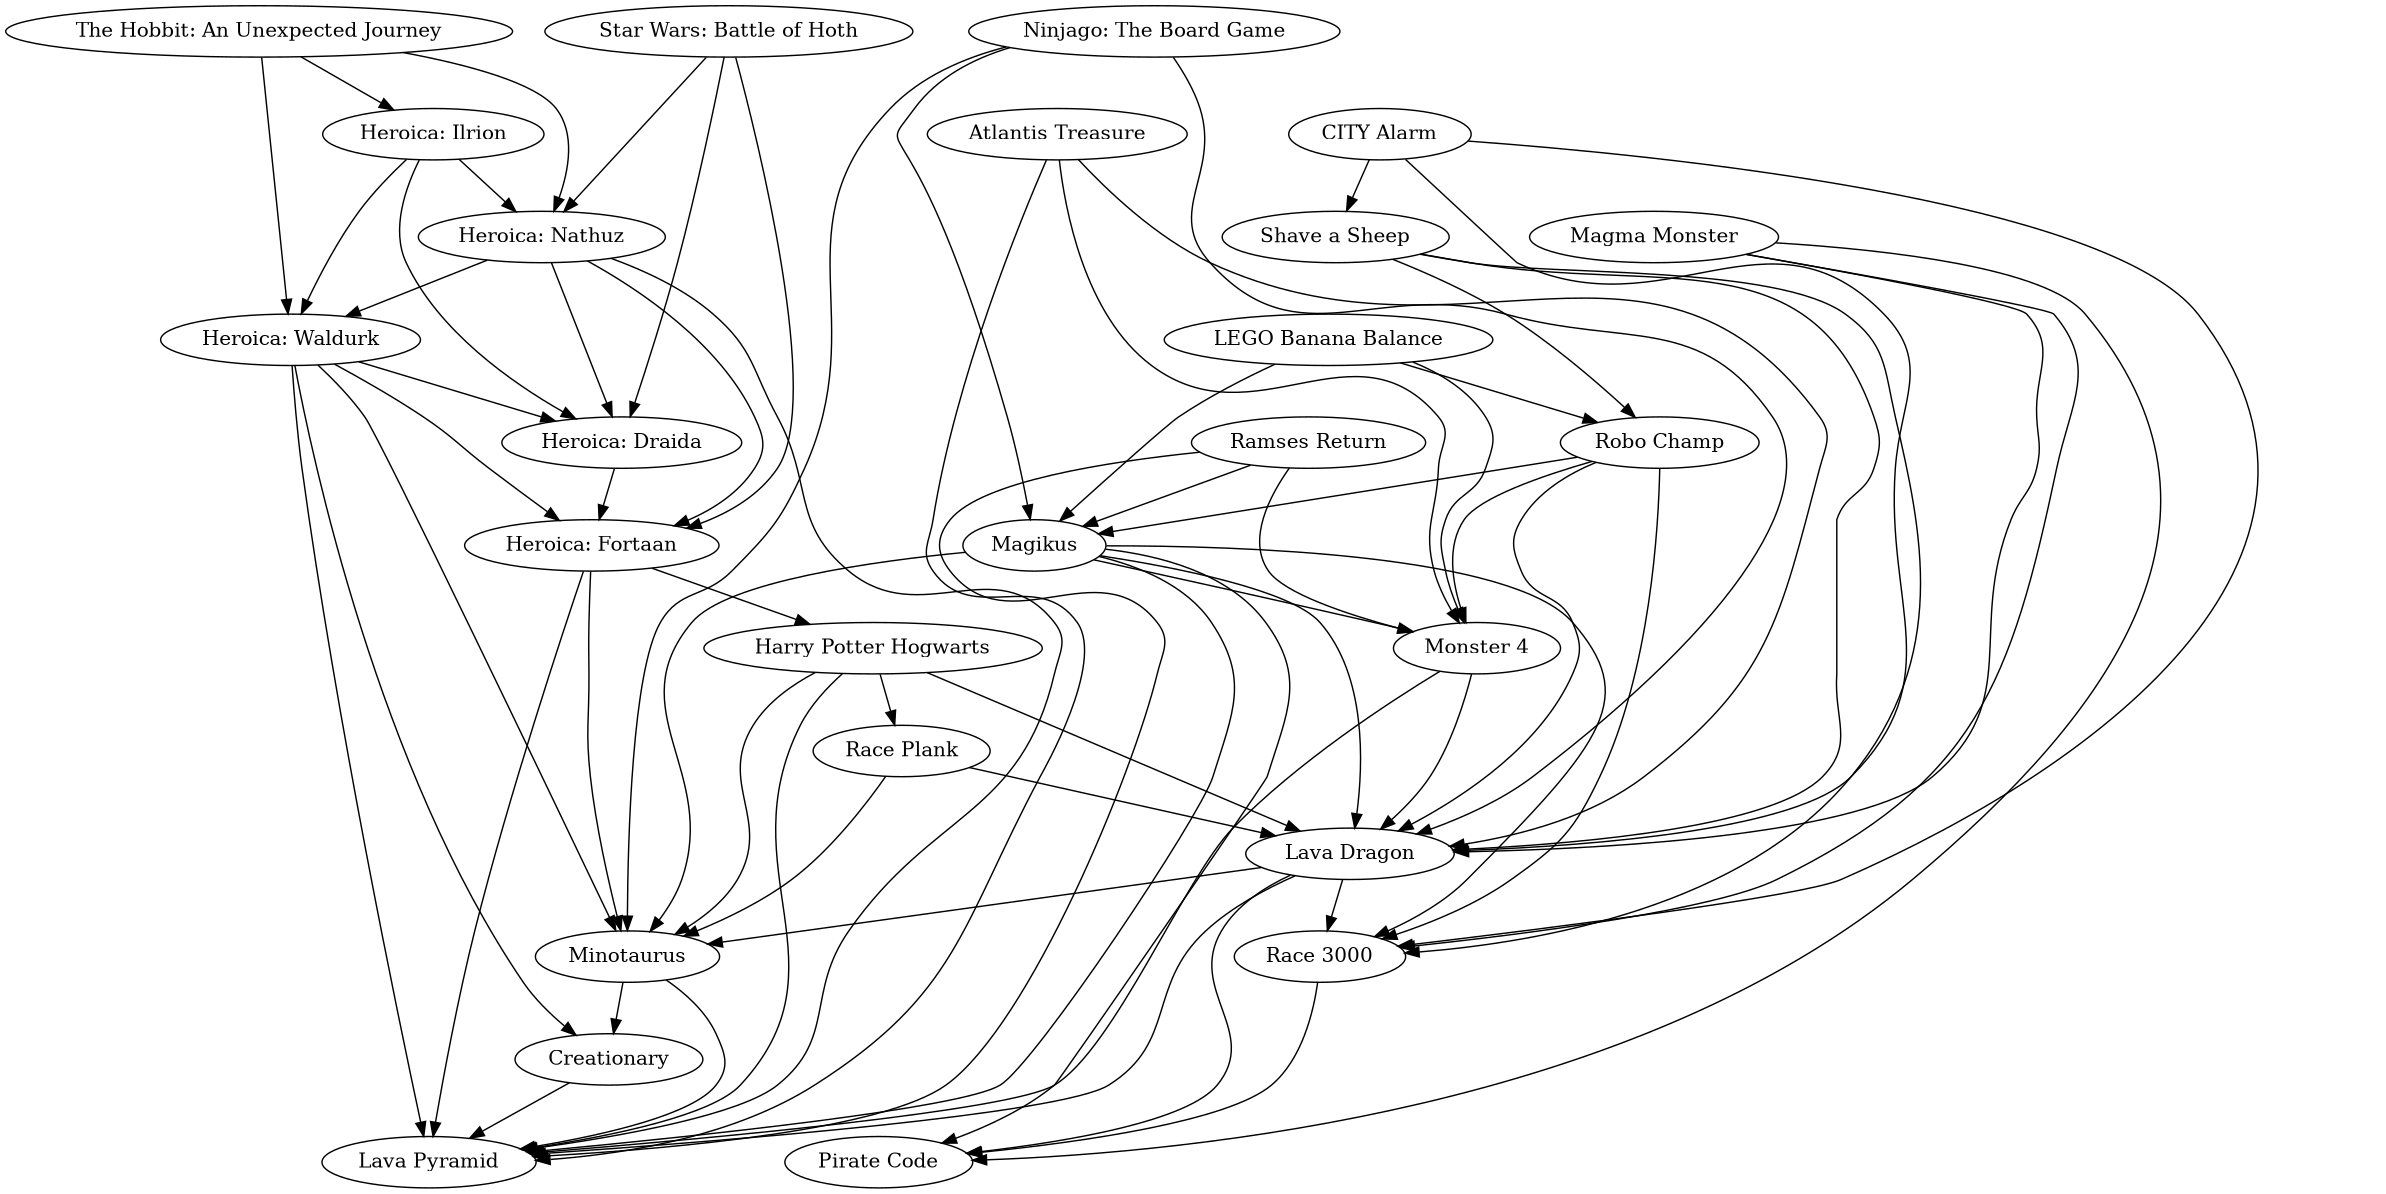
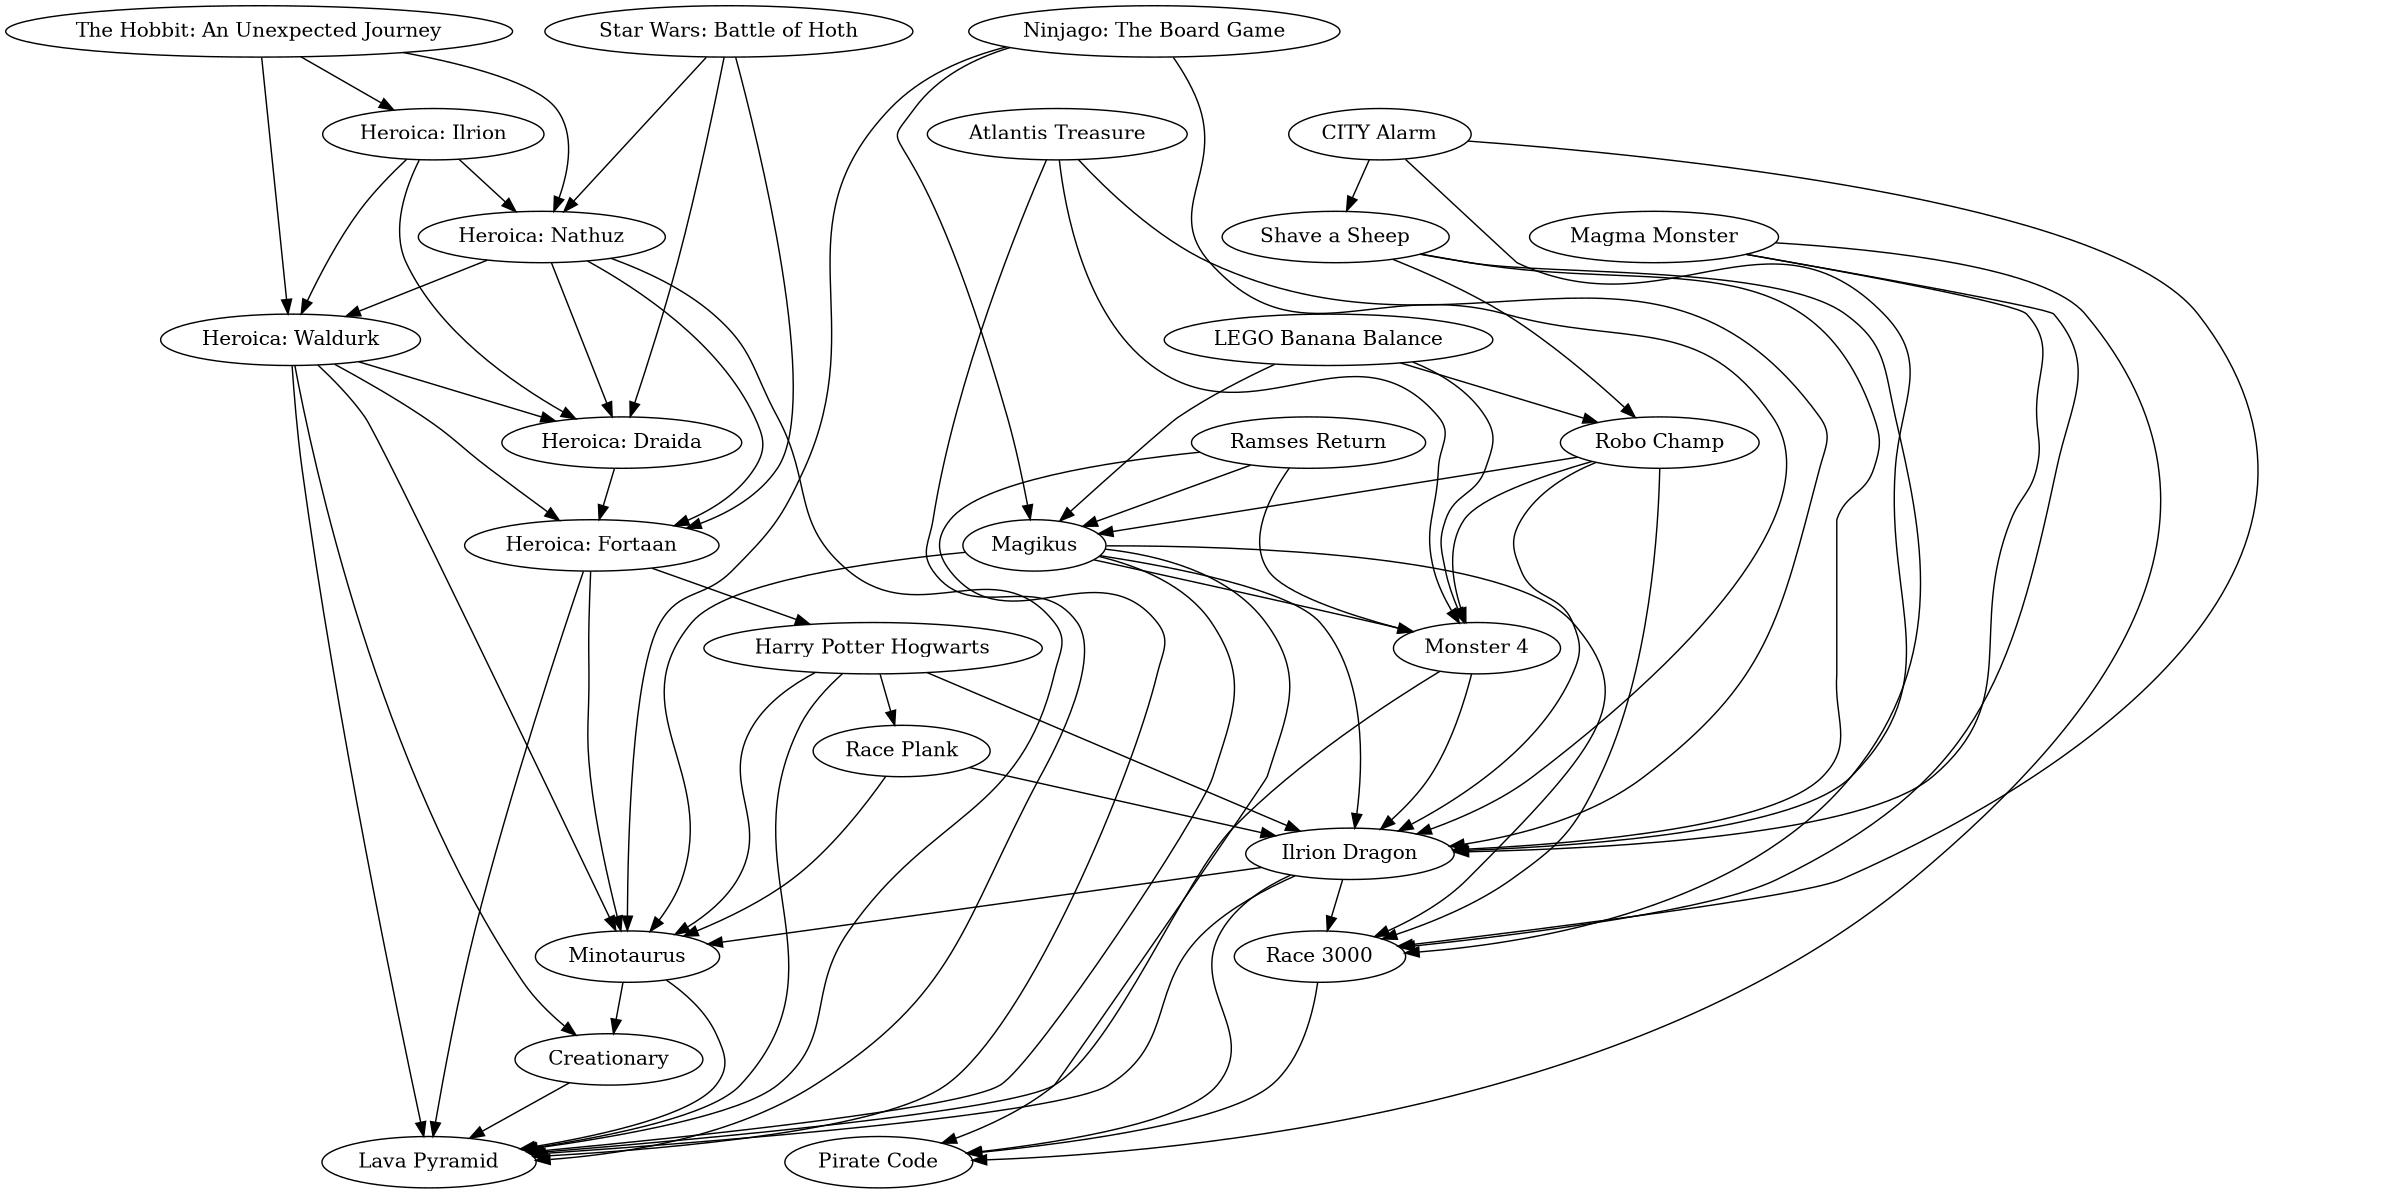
  digraph {
    node [complexity=1.3333 max_players=4 max_players_best=4 max_players_rec=4 max_time=15 min_players=2 min_players_best=4 min_players_rec=2 min_time=15 year=2009]
    n1 [bayes_rating=5.67582 complexity=1.3506 l="8.280757714463684,-17.712783618347732" label=Creationary max_players=8 max_players_best=6 max_players_rec=8 max_time=60 min_players=3 min_players_rec=3 min_time=30 rating=5.90994]
    n2 [bayes_rating=5.37786 complexity=1.2195 l="8.175888692453603,-17.914361203149" label="Lava Pyramid" max_time=20 min_time=20 rating=4.97332]
    n3 [bayes_rating=5.51582 complexity=1.1714 l="8.339252643494511,-17.865694871857308" label=Minotaurus max_time=25 min_time=25 rating=5.62042]
-   n4 [bayes_rating=5.45586 complexity=1.1515 l="8.56955492261708,-17.99822733385031" label="Lava Dragon" max_time=25 rating=5.10533]
+   n4 [bayes_rating=5.45586 complexity=1.1515 l="8.56955492261708,-17.99822733385031" label="Ilrion Dragon" max_time=25 rating=5.10533]
    n5 [bayes_rating=5.47295 l="8.54349084629205,-18.17421680317545" label="Pirate Code" rating=5.1589]
    n6 [bayes_rating=5.42781 complexity=1.1176 l="8.726295864499585,-18.099101629646615" label="Race 3000" max_time=20 min_players_rec=3 min_time=20 rating=4.72346]
    n7 [bayes_rating=5.47362 complexity=1.0909 l="8.36700267086454,-17.99635781514898" label="Monster 4" rating=5.18858]
    n8 [bayes_rating=5.4259 complexity=1.0 l="8.414794026836447,-18.072544313831116" label=Magikus max_time=10 min_players_rec=3 min_time=10 rating=4.69561]
    n9 [bayes_rating=5.59116 complexity=1.48 l="8.416988767880419,-17.786682252707337" label="Harry Potter Hogwarts" max_time=20 min_time=20 rating=5.99878 year=2010]
    n10 [bayes_rating=5.49492 complexity=1.0769 l="8.659244101739304,-17.812538933425017" label="Race Plank" max_time=20 min_players_rec=3 min_time=20 rating=5.49639 year=2010]
    n11 [bayes_rating=5.49848 complexity=1.5556 l="8.215108650175118,-18.063906893246905" label="Atlantis Treasure" max_time=10 min_players_best=2 min_players_rec=3 min_time=10 rating=5.5094 year=2010]
    n12 [bayes_rating=5.48342 complexity=1.0 l="8.031925411663554,-18.04311567381428" label="Ramses Return" max_time=10 min_time=10 rating=5.3182 year=2011]
    n13 [bayes_rating=5.60966 complexity=1.4118 l="8.072273111732237,-17.759661882064286" label="Heroica: Fortaan" max_players_best=2 max_players_rec=5 max_time=20 min_players_best=2 min_time=20 rating=5.95652 year=2011]
    n14 [bayes_rating=5.58604 complexity=1.3103 l="7.99462537529263,-17.79255651194399" label="Heroica: Waldurk" max_players=3 max_players_best=3 min_players_best=3 rating=5.96787 year=2011]
    n15 [bayes_rating=5.55377 complexity=1.4643 l="7.956502583398128,-17.734986283252866" label="Heroica: Draida" max_players=2 max_players_best=2 max_players_rec=2 max_time=10 min_players_best=2 min_time=5 rating=5.88675 year=2011]
    n16 [bayes_rating=5.5753 complexity=1.5 l="7.9081241136672995,-17.784825361378477" label="Heroica: Nathuz" max_players=3 max_players_best=2 min_players_best=2 rating=5.97876 year=2011]
    n17 [bayes_rating=5.47828 complexity=1.2667 l="8.587471141925676,-17.87901426918115" label="Ninjago: The Board Game" max_time=25 min_players_best=2 rating=5.28472 year=2011]
    n18 [bayes_rating=5.42337 complexity=1.0833 l="8.583415931506014,-18.09570658150485" label="Robo Champ" max_players=3 max_players_best=3 max_players_rec=3 max_time=10 min_players_best=3 min_time=10 rating=4.57932]
    n19 [bayes_rating=5.48669 complexity=1.0333 l="8.906185714375026,-18.108069466948333" label="Shave a Sheep" min_time=10 rating=5.49392 year=2010]
    n20 [bayes_rating=5.49121 complexity=1.1667 l="8.752200622186058,-18.205609838230014" label="Magma Monster" max_time=20 min_players_best=3 min_time=10 rating=5.32451 year=2010]
    n21 [bayes_rating=5.51231 complexity=1.25 l="8.908476281182978,-17.99886541543513" label="CITY Alarm" min_players_best=2 rating=5.81161 year=2012]
    n22 [bayes_rating=5.45761 complexity=1.125 l="8.706377831036226,-17.9571816837956" label="LEGO Banana Balance" max_time=5 min_players_best=2 min_time=5 rating=4.63684 year=2011]
    n23 [bayes_rating=5.55781 complexity=1.15 l="7.701416771669441,-17.666160816831" label="Star Wars: Battle of Hoth" max_players_best=2 max_players_rec=2 min_players_best=2 rating=6.01409 year=2012]
    n24 [bayes_rating=5.5779 complexity=1.5 l="7.848516584408552,-17.743817707892592" label="Heroica: Ilrion" max_players=3 max_players_best=2 max_time=20 min_players_best=2 min_time=20 rating=6.35591 year=2012]
    n25 [bayes_rating=5.49254 l="7.8907047883228385,-17.621419055818798" label="The Hobbit: An Unexpected Journey" min_players_best=2 rating=5.51635 year=2012]
    n1 -> n2 [weight=0.155767285342254]
    n3 -> n1 [weight=0.142282515598212]
    n3 -> n2 [weight=0.240328890771481]
    n4 -> n2 [weight=0.170910412275922]
    n4 -> n3 [weight=0.213012680556119]
    n4 -> n5 [weight=0.192276069677901]
    n4 -> n6 [weight=0.248620036189328]
    n6 -> n5 [weight=0.239791641153723]
    n7 -> n2 [weight=0.216166313157411]
    n7 -> n4 [weight=0.227465282005911]
    n8 -> n2 [weight=0.201951562601205]
    n8 -> n3 [weight=0.153092743256551]
    n8 -> n4 [weight=0.236397298838962]
    n8 -> n5 [weight=0.235673777857238]
    n8 -> n6 [weight=0.199141969811107]
    n8 -> n7 [weight=0.224290081679908]
    n9 -> n2 [weight=0.181238677500605]
    n9 -> n3 [weight=0.187000680382899]
    n9 -> n4 [weight=0.159511267307765]
    n9 -> n10 [weight=0.171702216068102]
    n10 -> n3 [weight=0.154315880243208]
    n10 -> n4 [weight=0.171215992507677]
    n11 -> n2 [weight=0.174058861533609]
    n11 -> n4 [weight=0.162764422381975]
    n11 -> n7 [weight=0.216195996159319]
    n12 -> n2 [weight=0.184495926567214]
    n12 -> n7 [weight=0.141924486497493]
    n12 -> n8 [weight=0.114889682529571]
    n13 -> n2 [weight=0.200179946232008]
    n13 -> n3 [weight=0.196056999108251]
    n13 -> n9 [weight=0.170373342248266]
    n14 -> n1 [weight=0.127094568833491]
    n14 -> n2 [weight=0.188058256077021]
    n14 -> n3 [weight=0.187087024697035]
    n14 -> n13 [weight=0.669305488615364]
    n14 -> n15 [weight=0.770510129630155]
    n15 -> n13 [weight=0.629479157279557]
    n16 -> n2 [weight=0.192833739230823]
    n16 -> n13 [weight=0.637183448415261]
    n16 -> n14 [weight=0.775297204222164]
    n16 -> n15 [weight=0.783836686906717]
    n17 -> n3 [weight=0.182608244308856]
    n17 -> n4 [weight=0.179913049485182]
    n17 -> n8 [weight=0.123441759050773]
    n18 -> n4 [weight=0.238317130564645]
    n18 -> n6 [weight=0.254062625714594]
    n18 -> n7 [weight=0.22952526003679]
    n18 -> n8 [weight=0.255048232850183]
    n19 -> n4 [weight=0.171334698867209]
    n19 -> n6 [weight=0.161465165041731]
    n19 -> n18 [weight=0.177378680091273]
    n20 -> n4 [weight=0.163553167819183]
    n20 -> n5 [weight=0.170697992707442]
    n20 -> n6 [weight=0.190428867965946]
    n21 -> n4 [weight=0.164026357513223]
    n21 -> n6 [weight=0.200287252468439]
    n21 -> n19 [weight=0.16551351891889]
    n22 -> n7 [weight=0.17768614402518]
    n22 -> n8 [weight=0.15545529820014]
    n22 -> n18 [weight=0.15024391718729]
    n23 -> n13 [weight=0.150582431867849]
    n23 -> n15 [weight=0.136144706009467]
    n23 -> n16 [weight=0.135524514915217]
    n24 -> n14 [weight=0.588266829257989]
    n24 -> n15 [weight=0.603980442907736]
    n24 -> n16 [weight=0.576591339552531]
    n25 -> n14 [weight=0.160809490164517]
    n25 -> n16 [weight=0.157110726164776]
    n25 -> n24 [weight=0.166126596983266]
  }
